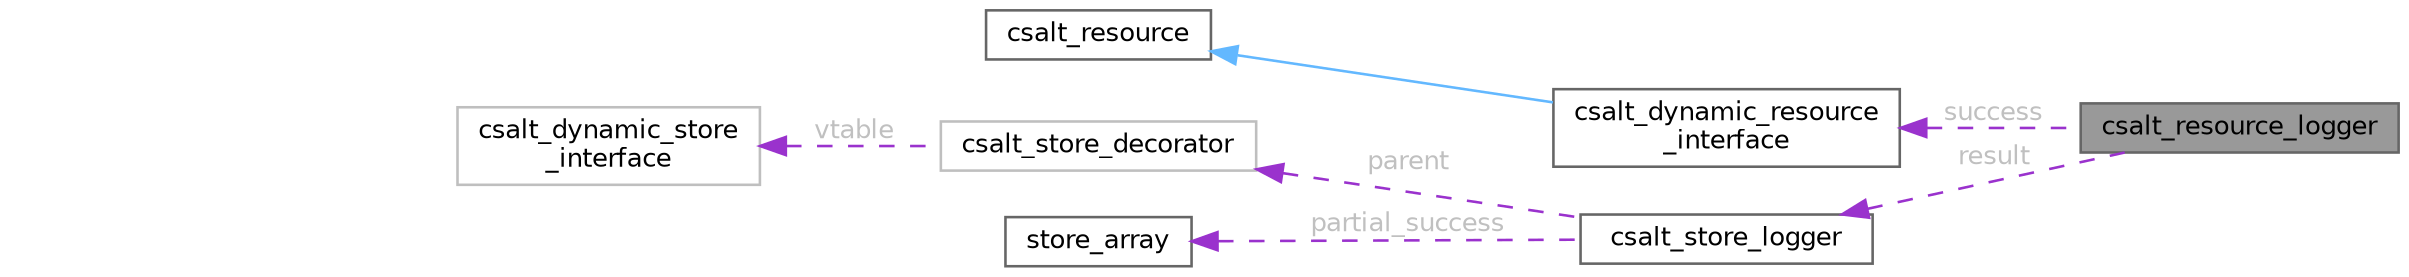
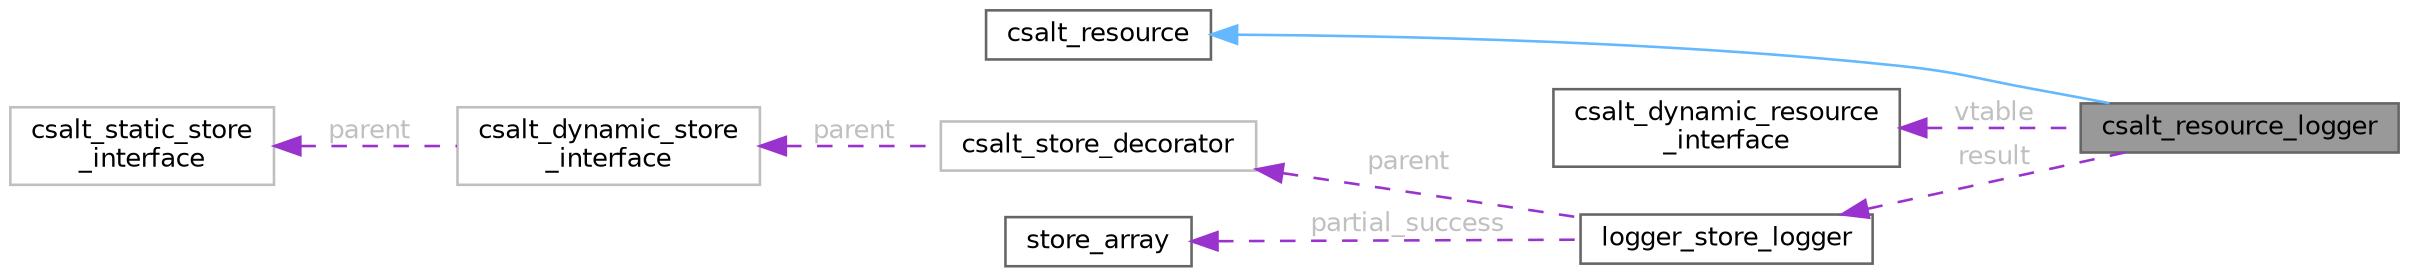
  digraph {
    rankdir=LR
    node [color=gray40 fillcolor=white fontname=Helvetica fontsize=10 shape=box style=filled]
    edge [color=darkorchid3 dir=back fontname=Helvetica fontsize=10 labelfontname=Helvetica labelfontsize=10 style=dashed fontcolor=grey]
    n1 [fillcolor=grey60 fontcolor=black height=0.2 label=csalt_resource_logger width=0.4]
    n2 [height=0.2 label=csalt_resource width=0.4]
    n3 [height=0.2 label="csalt_dynamic_resource\l_interface" width=0.4]
-   n4 [height=0.2 label=csalt_store_logger width=0.4]
+   n4 [height=0.2 label=logger_store_logger width=0.4]
    n5 [color=grey75 height=0.2 label=csalt_store_decorator width=0.4]
    n6 [color=grey75 height=0.2 label="csalt_dynamic_store\l_interface" width=0.4]
+   n7 [color=grey75 height=0.2 label="csalt_static_store\l_interface" width=0.4]
    n8 [height=0.2 label=store_array width=0.4]
-   n2 -> n3 [color=steelblue1 style=solid fontcolor=""]
-   n3 -> n1 [label=" success"]
+   n2 -> n1 [color=steelblue1 style=solid fontcolor=""]
+   n3 -> n1 [label=" vtable"]
    n4 -> n1 [label=" result"]
    n5 -> n4 [label=" parent"]
-   n6 -> n5 [label=" vtable"]
+   n6 -> n5 [label=" parent"]
+   n7 -> n6 [label=" parent"]
    n8 -> n4 [label=" partial_success"]
  }
